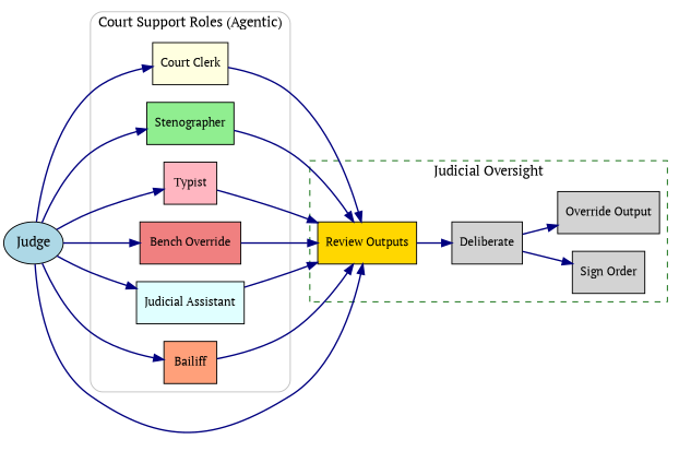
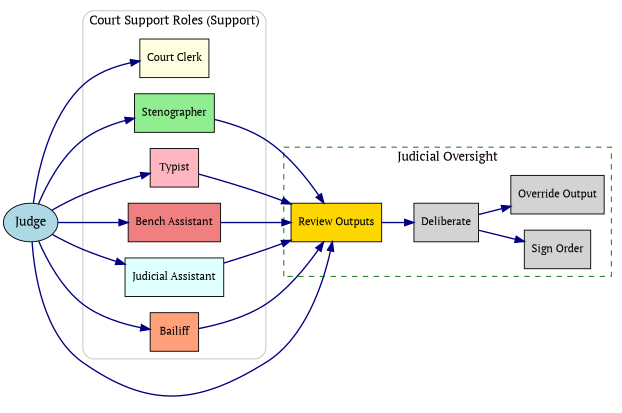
  digraph {
    bgcolor=white
    fontname="PT Serif"
    rankdir=LR
    node [fillcolor=lightgray fontname="PT Serif" fontsize=12 shape=box style=filled]
    edge [color=navy fontname="PT Serif" penwidth=1.5]
    n1 [fillcolor=lightyellow height=0.6 label="Court Clerk"]
    n2 [fillcolor=lightgreen height=0.6 label=Stenographer]
    n3 [fillcolor=lightpink height=0.6 label=Typist]
-   n4 [fillcolor=lightcoral height=0.6 label="Bench Override"]
+   n4 [fillcolor=lightcoral height=0.6 label="Bench Assistant"]
    n5 [fillcolor=lightcyan height=0.6 label="Judicial Assistant"]
    n6 [fillcolor=lightsalmon height=0.6 label=Bailiff]
    "Review Outputs" [fillcolor=gold height=0.6]
    Deliberate [height=0.6]
    "Sign Order" [height=0.6]
    n10 [height=0.6 label="Override Output"]
    n11 [fillcolor=lightblue fontsize=14 height=0.6 label=Judge shape=ellipse]
    subgraph cluster_1 {
      color=gray
      fontcolor=black
-     label="Court Support Roles (Agentic)"
+     label="Court Support Roles (Support)"
      style=rounded
      n1
      n2
      n3
      n4
      n5
      n6
    }
    subgraph cluster_2 {
      color=darkgreen
      label="Judicial Oversight"
      style=dashed
      "Review Outputs"
      Deliberate
      "Sign Order"
      n10
    }
-   n1 -> "Review Outputs"
    n2 -> "Review Outputs"
    n3 -> "Review Outputs"
    n4 -> "Review Outputs"
    n5 -> "Review Outputs"
    n6 -> "Review Outputs"
    "Review Outputs" -> Deliberate
    Deliberate -> "Sign Order"
    Deliberate -> n10
    n11 -> n1
    n11 -> n2
    n11 -> n3
    n11 -> n4
    n11 -> n5
    n11 -> n6
    n11 -> "Review Outputs"
  }
